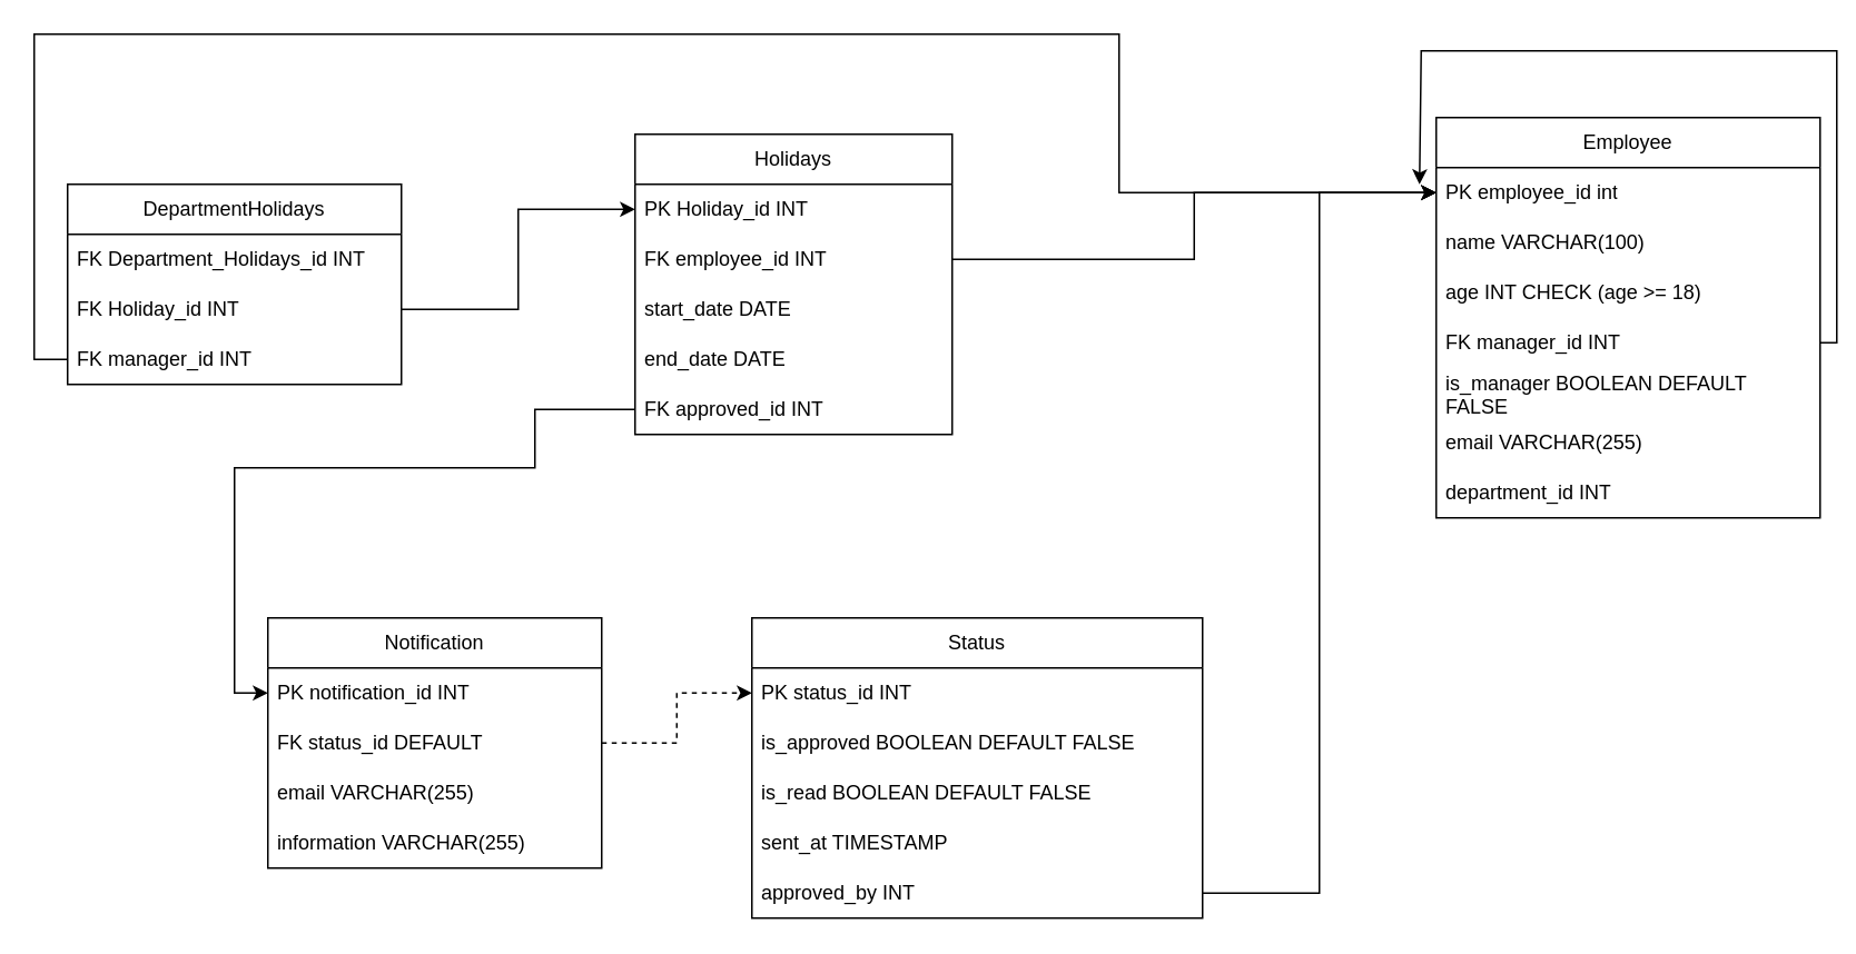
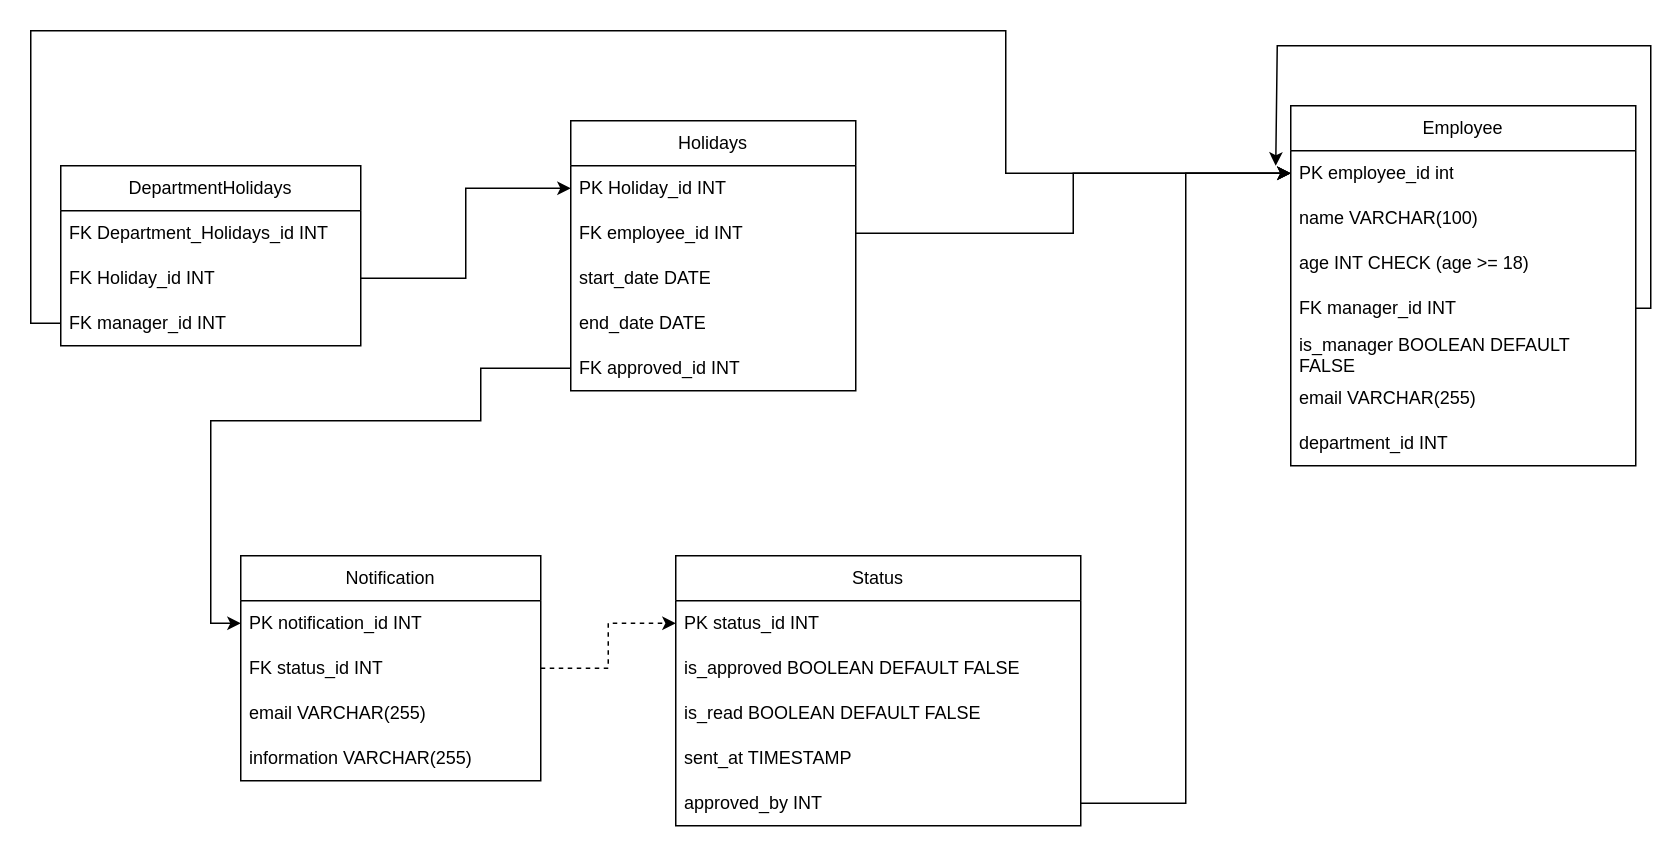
  <mxCell id="0" />
  <mxCell id="1" parent="0" />
  <mxCell id="2" value="DepartmentHolidays" style="swimlane;fontStyle=0;childLayout=stackLayout;horizontal=1;startSize=30;horizontalStack=0;resizeParent=1;resizeParentMax=0;resizeLast=0;collapsible=1;marginBottom=0;whiteSpace=wrap;html=1;" parent="1" vertex="1"><mxGeometry x="40" y="110" width="200" height="120" as="geometry" /></mxCell>
  <mxCell id="3" value="FK Department_Holidays_id INT" style="text;strokeColor=none;fillColor=none;align=left;verticalAlign=middle;spacingLeft=4;spacingRight=4;overflow=hidden;points=[[0,0.5],[1,0.5]];portConstraint=eastwest;rotatable=0;whiteSpace=wrap;html=1;" parent="2" vertex="1"><mxGeometry y="30" width="200" height="30" as="geometry" /></mxCell>
  <mxCell id="4" value="FK Holiday_id INT" style="text;strokeColor=none;fillColor=none;align=left;verticalAlign=middle;spacingLeft=4;spacingRight=4;overflow=hidden;points=[[0,0.5],[1,0.5]];portConstraint=eastwest;rotatable=0;whiteSpace=wrap;html=1;" parent="2" vertex="1"><mxGeometry y="60" width="200" height="30" as="geometry" /></mxCell>
  <mxCell id="5" value="FK manager_id INT" style="text;strokeColor=none;fillColor=none;align=left;verticalAlign=middle;spacingLeft=4;spacingRight=4;overflow=hidden;points=[[0,0.5],[1,0.5]];portConstraint=eastwest;rotatable=0;whiteSpace=wrap;html=1;" vertex="1" parent="2"><mxGeometry y="90" width="200" height="30" as="geometry" /></mxCell>
  <mxCell id="6" value="Holidays" style="swimlane;fontStyle=0;childLayout=stackLayout;horizontal=1;startSize=30;horizontalStack=0;resizeParent=1;resizeParentMax=0;resizeLast=0;collapsible=1;marginBottom=0;whiteSpace=wrap;html=1;" parent="1" vertex="1"><mxGeometry x="380" y="80" width="190" height="180" as="geometry" /></mxCell>
  <mxCell id="7" value="PK Holiday_id INT" style="text;strokeColor=none;fillColor=none;align=left;verticalAlign=middle;spacingLeft=4;spacingRight=4;overflow=hidden;points=[[0,0.5],[1,0.5]];portConstraint=eastwest;rotatable=0;whiteSpace=wrap;html=1;" parent="6" vertex="1"><mxGeometry y="30" width="190" height="30" as="geometry" /></mxCell>
  <mxCell id="8" value="FK employee_id INT" style="text;strokeColor=none;fillColor=none;align=left;verticalAlign=middle;spacingLeft=4;spacingRight=4;overflow=hidden;points=[[0,0.5],[1,0.5]];portConstraint=eastwest;rotatable=0;whiteSpace=wrap;html=1;" vertex="1" parent="6"><mxGeometry y="60" width="190" height="30" as="geometry" /></mxCell>
  <mxCell id="9" value="start_date DATE" style="text;strokeColor=none;fillColor=none;align=left;verticalAlign=middle;spacingLeft=4;spacingRight=4;overflow=hidden;points=[[0,0.5],[1,0.5]];portConstraint=eastwest;rotatable=0;whiteSpace=wrap;html=1;" parent="6" vertex="1"><mxGeometry y="90" width="190" height="30" as="geometry" /></mxCell>
  <mxCell id="10" value="end_date DATE" style="text;strokeColor=none;fillColor=none;align=left;verticalAlign=middle;spacingLeft=4;spacingRight=4;overflow=hidden;points=[[0,0.5],[1,0.5]];portConstraint=eastwest;rotatable=0;whiteSpace=wrap;html=1;" vertex="1" parent="6"><mxGeometry y="120" width="190" height="30" as="geometry" /></mxCell>
  <mxCell id="11" value="FK approved_id INT" style="text;strokeColor=none;fillColor=none;align=left;verticalAlign=middle;spacingLeft=4;spacingRight=4;overflow=hidden;points=[[0,0.5],[1,0.5]];portConstraint=eastwest;rotatable=0;whiteSpace=wrap;html=1;" vertex="1" parent="6"><mxGeometry y="150" width="190" height="30" as="geometry" /></mxCell>
  <mxCell id="12" value="Employee" style="swimlane;fontStyle=0;childLayout=stackLayout;horizontal=1;startSize=30;horizontalStack=0;resizeParent=1;resizeParentMax=0;resizeLast=0;collapsible=1;marginBottom=0;whiteSpace=wrap;html=1;" parent="1" vertex="1"><mxGeometry x="860" y="70" width="230" height="240" as="geometry" /></mxCell>
  <mxCell id="13" value="PK employee_id int" style="text;strokeColor=none;fillColor=none;align=left;verticalAlign=middle;spacingLeft=4;spacingRight=4;overflow=hidden;points=[[0,0.5],[1,0.5]];portConstraint=eastwest;rotatable=0;whiteSpace=wrap;html=1;" parent="12" vertex="1"><mxGeometry y="30" width="230" height="30" as="geometry" /></mxCell>
  <mxCell id="14" value="name VARCHAR(100)" style="text;strokeColor=none;fillColor=none;align=left;verticalAlign=middle;spacingLeft=4;spacingRight=4;overflow=hidden;points=[[0,0.5],[1,0.5]];portConstraint=eastwest;rotatable=0;whiteSpace=wrap;html=1;" parent="12" vertex="1"><mxGeometry y="60" width="230" height="30" as="geometry" /></mxCell>
  <mxCell id="15" value="age INT CHECK (age &amp;gt;= 18)" style="text;strokeColor=none;fillColor=none;align=left;verticalAlign=middle;spacingLeft=4;spacingRight=4;overflow=hidden;points=[[0,0.5],[1,0.5]];portConstraint=eastwest;rotatable=0;whiteSpace=wrap;html=1;" parent="12" vertex="1"><mxGeometry y="90" width="230" height="30" as="geometry" /></mxCell>
  <mxCell id="16" style="edgeStyle=orthogonalEdgeStyle;rounded=0;orthogonalLoop=1;jettySize=auto;html=1;exitX=1;exitY=0.5;exitDx=0;exitDy=0;" edge="1" parent="12" source="17"><mxGeometry relative="1" as="geometry"><mxPoint x="-10" y="40" as="targetPoint" /><Array as="points"><mxPoint x="240" y="135" /><mxPoint x="240" y="-40" /><mxPoint x="-9" y="-40" /><mxPoint x="-9" y="40" /></Array></mxGeometry></mxCell>
  <mxCell id="17" value="FK manager_id INT" style="text;strokeColor=none;fillColor=none;align=left;verticalAlign=middle;spacingLeft=4;spacingRight=4;overflow=hidden;points=[[0,0.5],[1,0.5]];portConstraint=eastwest;rotatable=0;whiteSpace=wrap;html=1;" parent="12" vertex="1"><mxGeometry y="120" width="230" height="30" as="geometry" /></mxCell>
  <mxCell id="18" value="is_manager BOOLEAN DEFAULT FALSE" style="text;strokeColor=none;fillColor=none;align=left;verticalAlign=middle;spacingLeft=4;spacingRight=4;overflow=hidden;points=[[0,0.5],[1,0.5]];portConstraint=eastwest;rotatable=0;whiteSpace=wrap;html=1;" parent="12" vertex="1"><mxGeometry y="150" width="230" height="30" as="geometry" /></mxCell>
  <mxCell id="19" value="email VARCHAR(255)" style="text;strokeColor=none;fillColor=none;align=left;verticalAlign=middle;spacingLeft=4;spacingRight=4;overflow=hidden;points=[[0,0.5],[1,0.5]];portConstraint=eastwest;rotatable=0;whiteSpace=wrap;html=1;" parent="12" vertex="1"><mxGeometry y="180" width="230" height="30" as="geometry" /></mxCell>
  <mxCell id="20" value="department_id INT" style="text;strokeColor=none;fillColor=none;align=left;verticalAlign=middle;spacingLeft=4;spacingRight=4;overflow=hidden;points=[[0,0.5],[1,0.5]];portConstraint=eastwest;rotatable=0;whiteSpace=wrap;html=1;" vertex="1" parent="12"><mxGeometry y="210" width="230" height="30" as="geometry" /></mxCell>
  <mxCell id="21" value="Status" style="swimlane;fontStyle=0;childLayout=stackLayout;horizontal=1;startSize=30;horizontalStack=0;resizeParent=1;resizeParentMax=0;resizeLast=0;collapsible=1;marginBottom=0;whiteSpace=wrap;html=1;" parent="1" vertex="1"><mxGeometry x="450" y="370" width="270" height="180" as="geometry" /></mxCell>
  <mxCell id="22" value="PK status_id INT" style="text;strokeColor=none;fillColor=none;align=left;verticalAlign=middle;spacingLeft=4;spacingRight=4;overflow=hidden;points=[[0,0.5],[1,0.5]];portConstraint=eastwest;rotatable=0;whiteSpace=wrap;html=1;" parent="21" vertex="1"><mxGeometry y="30" width="270" height="30" as="geometry" /></mxCell>
  <mxCell id="23" value="is_approved BOOLEAN DEFAULT FALSE" style="text;strokeColor=none;fillColor=none;align=left;verticalAlign=middle;spacingLeft=4;spacingRight=4;overflow=hidden;points=[[0,0.5],[1,0.5]];portConstraint=eastwest;rotatable=0;whiteSpace=wrap;html=1;" parent="21" vertex="1"><mxGeometry y="60" width="270" height="30" as="geometry" /></mxCell>
  <mxCell id="24" value="is_read BOOLEAN DEFAULT FALSE" style="text;strokeColor=none;fillColor=none;align=left;verticalAlign=middle;spacingLeft=4;spacingRight=4;overflow=hidden;points=[[0,0.5],[1,0.5]];portConstraint=eastwest;rotatable=0;whiteSpace=wrap;html=1;" parent="21" vertex="1"><mxGeometry y="90" width="270" height="30" as="geometry" /></mxCell>
  <mxCell id="25" value="sent_at TIMESTAMP&amp;nbsp;" style="text;strokeColor=none;fillColor=none;align=left;verticalAlign=middle;spacingLeft=4;spacingRight=4;overflow=hidden;points=[[0,0.5],[1,0.5]];portConstraint=eastwest;rotatable=0;whiteSpace=wrap;html=1;" parent="21" vertex="1"><mxGeometry y="120" width="270" height="30" as="geometry" /></mxCell>
  <mxCell id="26" value="approved_by INT" style="text;strokeColor=none;fillColor=none;align=left;verticalAlign=middle;spacingLeft=4;spacingRight=4;overflow=hidden;points=[[0,0.5],[1,0.5]];portConstraint=eastwest;rotatable=0;whiteSpace=wrap;html=1;" parent="21" vertex="1"><mxGeometry y="150" width="270" height="30" as="geometry" /></mxCell>
  <mxCell id="27" style="edgeStyle=orthogonalEdgeStyle;rounded=0;orthogonalLoop=1;jettySize=auto;html=1;exitX=1;exitY=0.5;exitDx=0;exitDy=0;entryX=0;entryY=0.5;entryDx=0;entryDy=0;dashed=1;" parent="1" source="30" target="22" edge="1"><mxGeometry relative="1" as="geometry"><mxPoint x="600" y="255" as="sourcePoint" /></mxGeometry></mxCell>
  <mxCell id="28" value="Notification" style="swimlane;fontStyle=0;childLayout=stackLayout;horizontal=1;startSize=30;horizontalStack=0;resizeParent=1;resizeParentMax=0;resizeLast=0;collapsible=1;marginBottom=0;whiteSpace=wrap;html=1;" parent="1" vertex="1"><mxGeometry x="160" y="370" width="200" height="150" as="geometry" /></mxCell>
  <mxCell id="29" value="PK notification_id INT" style="text;strokeColor=none;fillColor=none;align=left;verticalAlign=middle;spacingLeft=4;spacingRight=4;overflow=hidden;points=[[0,0.5],[1,0.5]];portConstraint=eastwest;rotatable=0;whiteSpace=wrap;html=1;" vertex="1" parent="28"><mxGeometry y="30" width="200" height="30" as="geometry" /></mxCell>
- <mxCell id="30" value="FK status_id DEFAULT" style="text;strokeColor=none;fillColor=none;align=left;verticalAlign=middle;spacingLeft=4;spacingRight=4;overflow=hidden;points=[[0,0.5],[1,0.5]];portConstraint=eastwest;rotatable=0;whiteSpace=wrap;html=1;" parent="28" vertex="1"><mxGeometry y="60" width="200" height="30" as="geometry" /></mxCell>
+ <mxCell id="30" value="FK status_id INT" style="text;strokeColor=none;fillColor=none;align=left;verticalAlign=middle;spacingLeft=4;spacingRight=4;overflow=hidden;points=[[0,0.5],[1,0.5]];portConstraint=eastwest;rotatable=0;whiteSpace=wrap;html=1;" parent="28" vertex="1"><mxGeometry y="60" width="200" height="30" as="geometry" /></mxCell>
  <mxCell id="31" value="email VARCHAR(255)" style="text;strokeColor=none;fillColor=none;align=left;verticalAlign=middle;spacingLeft=4;spacingRight=4;overflow=hidden;points=[[0,0.5],[1,0.5]];portConstraint=eastwest;rotatable=0;whiteSpace=wrap;html=1;" parent="28" vertex="1"><mxGeometry y="90" width="200" height="30" as="geometry" /></mxCell>
  <mxCell id="32" value="information VARCHAR(255)" style="text;strokeColor=none;fillColor=none;align=left;verticalAlign=middle;spacingLeft=4;spacingRight=4;overflow=hidden;points=[[0,0.5],[1,0.5]];portConstraint=eastwest;rotatable=0;whiteSpace=wrap;html=1;" vertex="1" parent="28"><mxGeometry y="120" width="200" height="30" as="geometry" /></mxCell>
  <mxCell id="33" style="edgeStyle=orthogonalEdgeStyle;rounded=0;orthogonalLoop=1;jettySize=auto;html=1;exitX=1;exitY=0.5;exitDx=0;exitDy=0;entryX=0;entryY=0.5;entryDx=0;entryDy=0;" edge="1" parent="1" source="8" target="13"><mxGeometry relative="1" as="geometry" /></mxCell>
  <mxCell id="34" style="edgeStyle=orthogonalEdgeStyle;rounded=0;orthogonalLoop=1;jettySize=auto;html=1;exitX=1;exitY=0.5;exitDx=0;exitDy=0;entryX=0;entryY=0.5;entryDx=0;entryDy=0;" edge="1" parent="1" source="4" target="7"><mxGeometry relative="1" as="geometry" /></mxCell>
  <mxCell id="35" style="edgeStyle=orthogonalEdgeStyle;rounded=0;orthogonalLoop=1;jettySize=auto;html=1;exitX=0;exitY=0.5;exitDx=0;exitDy=0;entryX=0;entryY=0.5;entryDx=0;entryDy=0;" edge="1" parent="1" source="5" target="13"><mxGeometry relative="1" as="geometry"><mxPoint x="200" y="-140" as="targetPoint" /><Array as="points"><mxPoint x="20" y="215" /><mxPoint x="20" y="20" /><mxPoint x="670" y="20" /></Array></mxGeometry></mxCell>
  <mxCell id="36" style="edgeStyle=orthogonalEdgeStyle;rounded=0;orthogonalLoop=1;jettySize=auto;html=1;exitX=1;exitY=0.5;exitDx=0;exitDy=0;entryX=0;entryY=0.5;entryDx=0;entryDy=0;" edge="1" parent="1" source="26" target="13"><mxGeometry relative="1" as="geometry" /></mxCell>
  <mxCell id="37" style="edgeStyle=orthogonalEdgeStyle;rounded=0;orthogonalLoop=1;jettySize=auto;html=1;exitX=0;exitY=0.5;exitDx=0;exitDy=0;entryX=0;entryY=0.5;entryDx=0;entryDy=0;" edge="1" parent="1" source="11" target="29"><mxGeometry relative="1" as="geometry"><Array as="points"><mxPoint x="320" y="245" /><mxPoint x="320" y="280" /><mxPoint x="140" y="280" /><mxPoint x="140" y="415" /></Array></mxGeometry></mxCell>
